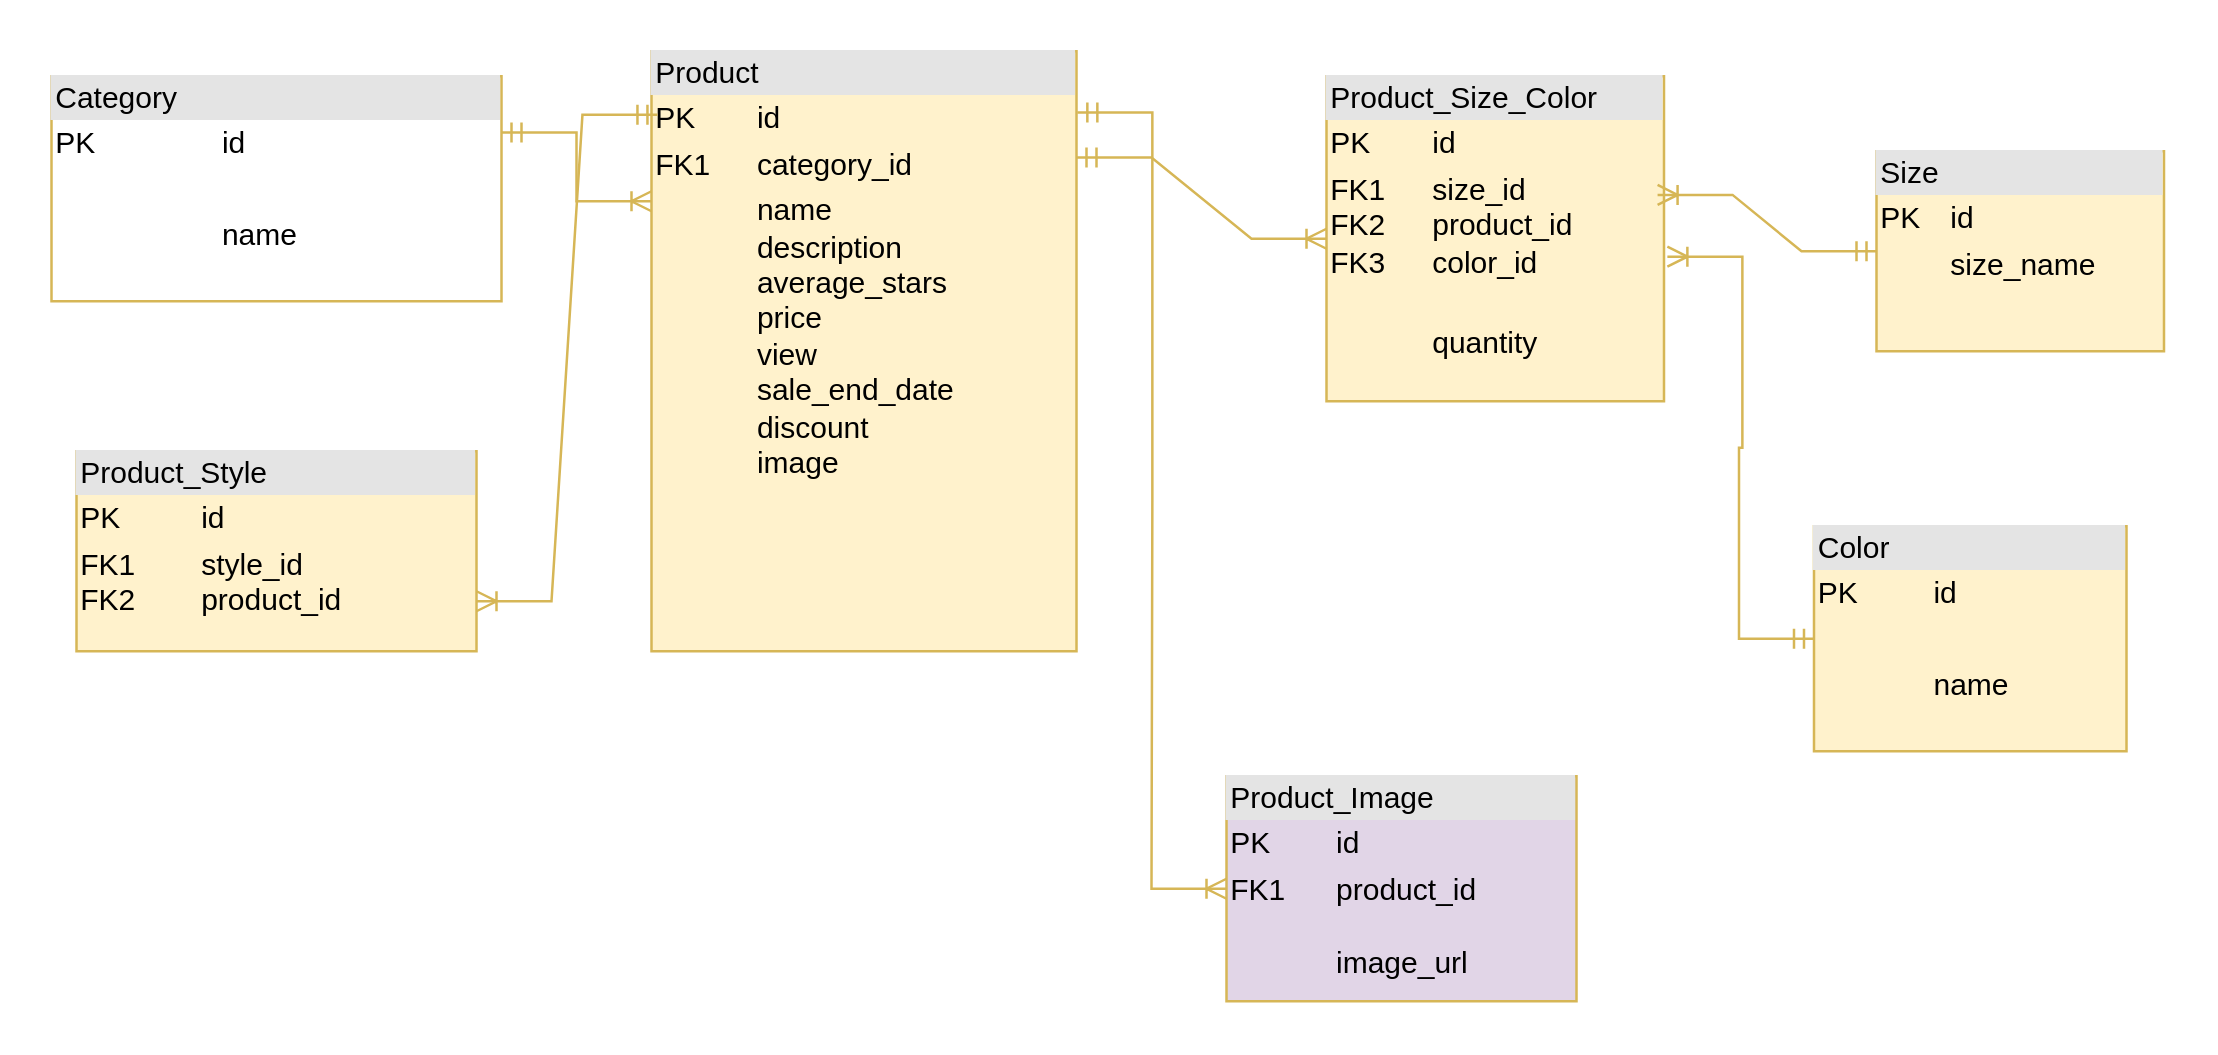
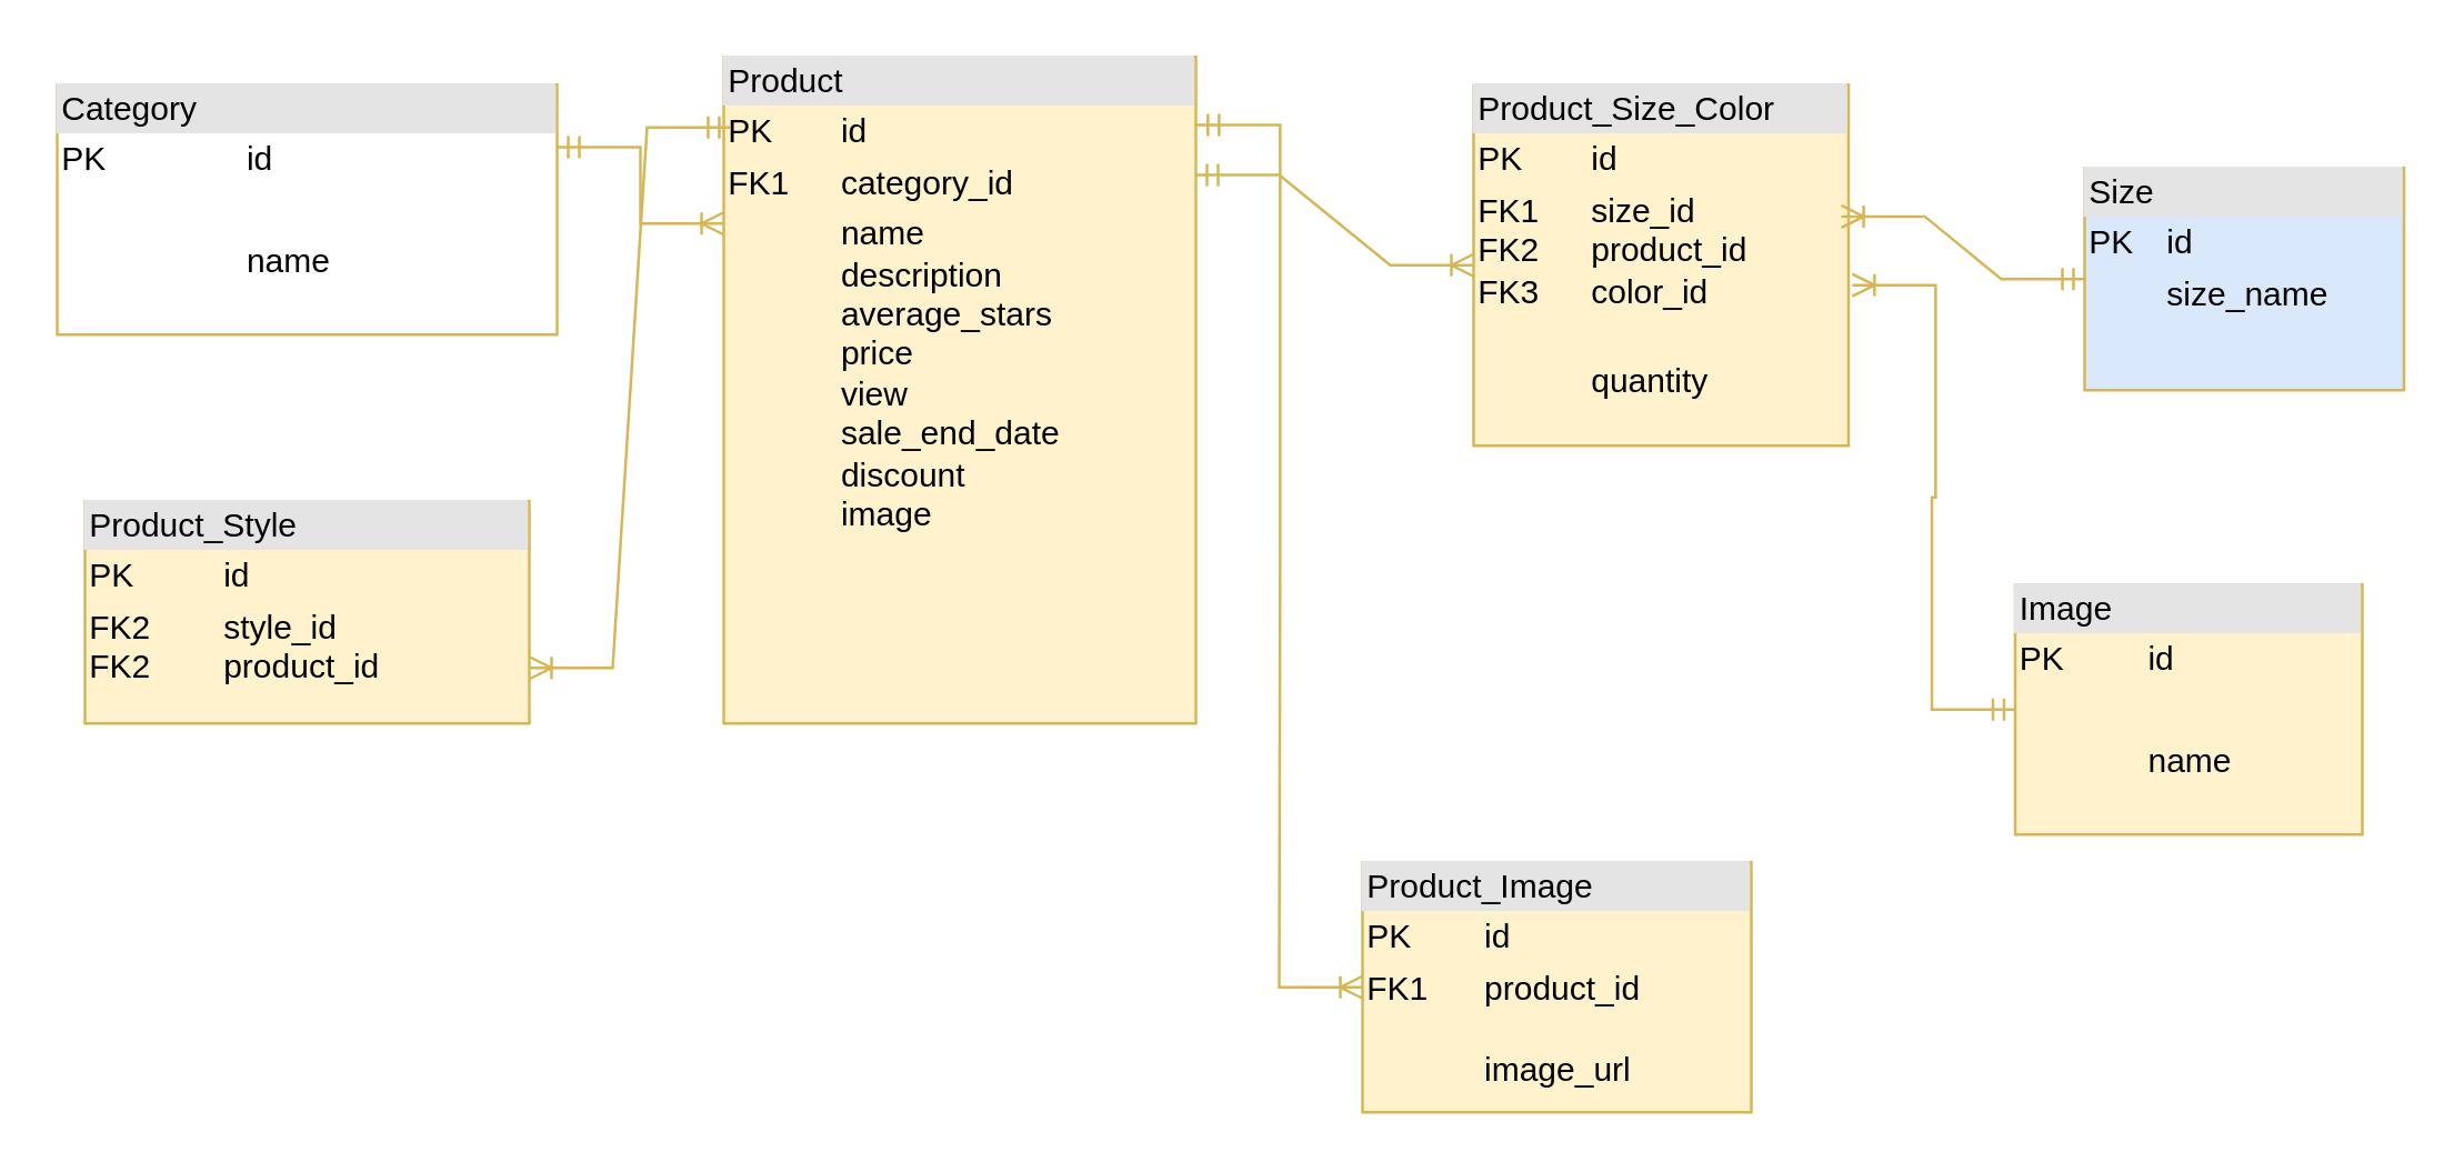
  <mxCell id="0" />
  <mxCell id="1" parent="0" />
  <mxCell id="2" value="&lt;div style=&quot;box-sizing:border-box;width:100%;background:#e4e4e4;padding:2px;&quot;&gt;Product&lt;/div&gt;&lt;table style=&quot;width:100%;font-size:1em;&quot; cellpadding=&quot;2&quot; cellspacing=&quot;0&quot;&gt;&lt;tbody&gt;&lt;tr&gt;&lt;td&gt;PK&lt;/td&gt;&lt;td&gt;id&lt;/td&gt;&lt;/tr&gt;&lt;tr&gt;&lt;td&gt;FK1&lt;br&gt;&lt;/td&gt;&lt;td&gt;category_id&lt;br&gt;&lt;/td&gt;&lt;/tr&gt;&lt;tr&gt;&lt;td&gt;&lt;/td&gt;&lt;td&gt;name&lt;br&gt;description&lt;br&gt;average_stars&lt;br&gt;price&lt;br&gt;view&lt;br&gt;sale_end_date&lt;br&gt;discount&lt;br&gt;image&lt;br&gt;&lt;br&gt;&lt;/td&gt;&lt;/tr&gt;&lt;/tbody&gt;&lt;/table&gt;" style="verticalAlign=top;align=left;overflow=fill;html=1;whiteSpace=wrap;fillColor=#fff2cc;strokeColor=#d6b656;" parent="1" vertex="1"><mxGeometry x="260" y="20" width="170" height="240" as="geometry" /></mxCell>
- <mxCell id="3" value="&lt;div style=&quot;box-sizing:border-box;width:100%;background:#e4e4e4;padding:2px;&quot;&gt;Color&lt;/div&gt;&lt;table style=&quot;width:100%;font-size:1em;&quot; cellpadding=&quot;2&quot; cellspacing=&quot;0&quot;&gt;&lt;tbody&gt;&lt;tr&gt;&lt;td&gt;PK&lt;/td&gt;&lt;td&gt;id&lt;/td&gt;&lt;/tr&gt;&lt;tr&gt;&lt;td&gt;&lt;br&gt;&lt;/td&gt;&lt;td&gt;&lt;br&gt;&lt;/td&gt;&lt;/tr&gt;&lt;tr&gt;&lt;td&gt;&lt;/td&gt;&lt;td&gt;name&lt;br&gt;&lt;br&gt;&lt;/td&gt;&lt;/tr&gt;&lt;/tbody&gt;&lt;/table&gt;" style="verticalAlign=top;align=left;overflow=fill;html=1;whiteSpace=wrap;fillColor=#fff2cc;strokeColor=#d6b656;" parent="1" vertex="1"><mxGeometry x="725" y="210" width="125" height="90" as="geometry" /></mxCell>
+ <mxCell id="3" value="&lt;div style=&quot;box-sizing:border-box;width:100%;background:#e4e4e4;padding:2px;&quot;&gt;Image&lt;/div&gt;&lt;table style=&quot;width:100%;font-size:1em;&quot; cellpadding=&quot;2&quot; cellspacing=&quot;0&quot;&gt;&lt;tbody&gt;&lt;tr&gt;&lt;td&gt;PK&lt;/td&gt;&lt;td&gt;id&lt;/td&gt;&lt;/tr&gt;&lt;tr&gt;&lt;td&gt;&lt;br&gt;&lt;/td&gt;&lt;td&gt;&lt;br&gt;&lt;/td&gt;&lt;/tr&gt;&lt;tr&gt;&lt;td&gt;&lt;/td&gt;&lt;td&gt;name&lt;br&gt;&lt;br&gt;&lt;/td&gt;&lt;/tr&gt;&lt;/tbody&gt;&lt;/table&gt;" style="verticalAlign=top;align=left;overflow=fill;html=1;whiteSpace=wrap;fillColor=#fff2cc;strokeColor=#d6b656;" parent="1" vertex="1"><mxGeometry x="725" y="210" width="125" height="90" as="geometry" /></mxCell>
  <mxCell id="4" value="&lt;div style=&quot;box-sizing:border-box;width:100%;background:#e4e4e4;padding:2px;&quot;&gt;Category&lt;/div&gt;&lt;table style=&quot;width:100%;font-size:1em;&quot; cellpadding=&quot;2&quot; cellspacing=&quot;0&quot;&gt;&lt;tbody&gt;&lt;tr&gt;&lt;td&gt;PK&lt;/td&gt;&lt;td&gt;id&lt;/td&gt;&lt;/tr&gt;&lt;tr&gt;&lt;td&gt;&lt;br&gt;&lt;/td&gt;&lt;td&gt;&lt;br&gt;&lt;/td&gt;&lt;/tr&gt;&lt;tr&gt;&lt;td&gt;&lt;/td&gt;&lt;td&gt;name&lt;/td&gt;&lt;/tr&gt;&lt;/tbody&gt;&lt;/table&gt;" style="verticalAlign=top;align=left;overflow=fill;html=1;whiteSpace=wrap;fillColor=#ffffff;strokeColor=#d6b656;" parent="1" vertex="1"><mxGeometry x="20" y="30" width="180" height="90" as="geometry" /></mxCell>
- <mxCell id="5" value="&lt;div style=&quot;box-sizing:border-box;width:100%;background:#e4e4e4;padding:2px;&quot;&gt;Size&lt;/div&gt;&lt;table style=&quot;width:100%;font-size:1em;&quot; cellpadding=&quot;2&quot; cellspacing=&quot;0&quot;&gt;&lt;tbody&gt;&lt;tr&gt;&lt;td&gt;PK&lt;/td&gt;&lt;td&gt;id&lt;/td&gt;&lt;/tr&gt;&lt;tr&gt;&lt;td&gt;&lt;/td&gt;&lt;td&gt;size_name&lt;/td&gt;&lt;/tr&gt;&lt;/tbody&gt;&lt;/table&gt;" style="verticalAlign=top;align=left;overflow=fill;html=1;whiteSpace=wrap;fillColor=#fff2cc;strokeColor=#d6b656;" parent="1" vertex="1"><mxGeometry x="750" y="60" width="115" height="80" as="geometry" /></mxCell>
- <mxCell id="6" value="&lt;div style=&quot;box-sizing:border-box;width:100%;background:#e4e4e4;padding:2px;&quot;&gt;Product_Style&lt;/div&gt;&lt;table style=&quot;width:100%;font-size:1em;&quot; cellpadding=&quot;2&quot; cellspacing=&quot;0&quot;&gt;&lt;tbody&gt;&lt;tr&gt;&lt;td&gt;PK&lt;/td&gt;&lt;td&gt;id&lt;/td&gt;&lt;/tr&gt;&lt;tr&gt;&lt;td&gt;FK1&lt;br&gt;FK2&lt;br&gt;&lt;br&gt;&lt;/td&gt;&lt;td&gt;style_id&lt;br&gt;product_id&lt;br&gt;&lt;br&gt;&lt;/td&gt;&lt;/tr&gt;&lt;tr&gt;&lt;td&gt;&lt;/td&gt;&lt;td&gt;&lt;br&gt;&lt;br&gt;&lt;br&gt;&lt;br&gt;&lt;/td&gt;&lt;/tr&gt;&lt;/tbody&gt;&lt;/table&gt;" style="verticalAlign=top;align=left;overflow=fill;html=1;whiteSpace=wrap;fillColor=#fff2cc;strokeColor=#d6b656;" parent="1" vertex="1"><mxGeometry x="30" y="180" width="160" height="80" as="geometry" /></mxCell>
+ <mxCell id="5" value="&lt;div style=&quot;box-sizing:border-box;width:100%;background:#e4e4e4;padding:2px;&quot;&gt;Size&lt;/div&gt;&lt;table style=&quot;width:100%;font-size:1em;&quot; cellpadding=&quot;2&quot; cellspacing=&quot;0&quot;&gt;&lt;tbody&gt;&lt;tr&gt;&lt;td&gt;PK&lt;/td&gt;&lt;td&gt;id&lt;/td&gt;&lt;/tr&gt;&lt;tr&gt;&lt;td&gt;&lt;/td&gt;&lt;td&gt;size_name&lt;/td&gt;&lt;/tr&gt;&lt;/tbody&gt;&lt;/table&gt;" style="verticalAlign=top;align=left;overflow=fill;html=1;whiteSpace=wrap;fillColor=#dae8fc;strokeColor=#d6b656;" parent="1" vertex="1"><mxGeometry x="750" y="60" width="115" height="80" as="geometry" /></mxCell>
+ <mxCell id="6" value="&lt;div style=&quot;box-sizing:border-box;width:100%;background:#e4e4e4;padding:2px;&quot;&gt;Product_Style&lt;/div&gt;&lt;table style=&quot;width:100%;font-size:1em;&quot; cellpadding=&quot;2&quot; cellspacing=&quot;0&quot;&gt;&lt;tbody&gt;&lt;tr&gt;&lt;td&gt;PK&lt;/td&gt;&lt;td&gt;id&lt;/td&gt;&lt;/tr&gt;&lt;tr&gt;&lt;td&gt;FK2&lt;br&gt;FK2&lt;br&gt;&lt;br&gt;&lt;/td&gt;&lt;td&gt;style_id&lt;br&gt;product_id&lt;br&gt;&lt;br&gt;&lt;/td&gt;&lt;/tr&gt;&lt;tr&gt;&lt;td&gt;&lt;/td&gt;&lt;td&gt;&lt;br&gt;&lt;br&gt;&lt;br&gt;&lt;br&gt;&lt;/td&gt;&lt;/tr&gt;&lt;/tbody&gt;&lt;/table&gt;" style="verticalAlign=top;align=left;overflow=fill;html=1;whiteSpace=wrap;fillColor=#fff2cc;strokeColor=#d6b656;" parent="1" vertex="1"><mxGeometry x="30" y="180" width="160" height="80" as="geometry" /></mxCell>
  <mxCell id="7" value="&lt;div style=&quot;box-sizing:border-box;width:100%;background:#e4e4e4;padding:2px;&quot;&gt;Product_Size_Color&lt;/div&gt;&lt;table style=&quot;width:100%;font-size:1em;&quot; cellpadding=&quot;2&quot; cellspacing=&quot;0&quot;&gt;&lt;tbody&gt;&lt;tr&gt;&lt;td&gt;PK&lt;/td&gt;&lt;td&gt;id&lt;/td&gt;&lt;/tr&gt;&lt;tr&gt;&lt;td&gt;FK1&lt;br&gt;FK2&lt;br&gt;FK3&lt;br&gt;&lt;br&gt;&lt;/td&gt;&lt;td&gt;size_id&lt;br&gt;product_id&lt;br&gt;color_id&lt;br&gt;&lt;br&gt;&lt;/td&gt;&lt;/tr&gt;&lt;tr&gt;&lt;td&gt;&lt;/td&gt;&lt;td&gt;quantity&lt;br&gt;&lt;br&gt;&lt;br&gt;&lt;br&gt;&lt;/td&gt;&lt;/tr&gt;&lt;/tbody&gt;&lt;/table&gt;" style="verticalAlign=top;align=left;overflow=fill;html=1;whiteSpace=wrap;fillColor=#fff2cc;strokeColor=#d6b656;" parent="1" vertex="1"><mxGeometry x="530" y="30" width="135" height="130" as="geometry" /></mxCell>
- <mxCell id="8" value="&lt;div style=&quot;box-sizing:border-box;width:100%;background:#e4e4e4;padding:2px;&quot;&gt;Product_Image&lt;/div&gt;&lt;table style=&quot;width:100%;font-size:1em;&quot; cellpadding=&quot;2&quot; cellspacing=&quot;0&quot;&gt;&lt;tbody&gt;&lt;tr&gt;&lt;td&gt;PK&lt;/td&gt;&lt;td&gt;id&lt;/td&gt;&lt;/tr&gt;&lt;tr&gt;&lt;td&gt;FK1&lt;br&gt;&lt;br&gt;&lt;br&gt;&lt;/td&gt;&lt;td&gt;product_id&lt;br&gt;&lt;br&gt;image_url&lt;br&gt;&lt;/td&gt;&lt;/tr&gt;&lt;tr&gt;&lt;td&gt;&lt;/td&gt;&lt;td&gt;&lt;br&gt;&lt;br&gt;&lt;br&gt;&lt;br&gt;&lt;/td&gt;&lt;/tr&gt;&lt;/tbody&gt;&lt;/table&gt;" style="verticalAlign=top;align=left;overflow=fill;html=1;whiteSpace=wrap;fillColor=#e1d5e7;strokeColor=#d6b656;" parent="1" vertex="1"><mxGeometry x="490" y="310" width="140" height="90" as="geometry" /></mxCell>
+ <mxCell id="8" value="&lt;div style=&quot;box-sizing:border-box;width:100%;background:#e4e4e4;padding:2px;&quot;&gt;Product_Image&lt;/div&gt;&lt;table style=&quot;width:100%;font-size:1em;&quot; cellpadding=&quot;2&quot; cellspacing=&quot;0&quot;&gt;&lt;tbody&gt;&lt;tr&gt;&lt;td&gt;PK&lt;/td&gt;&lt;td&gt;id&lt;/td&gt;&lt;/tr&gt;&lt;tr&gt;&lt;td&gt;FK1&lt;br&gt;&lt;br&gt;&lt;br&gt;&lt;/td&gt;&lt;td&gt;product_id&lt;br&gt;&lt;br&gt;image_url&lt;br&gt;&lt;/td&gt;&lt;/tr&gt;&lt;tr&gt;&lt;td&gt;&lt;/td&gt;&lt;td&gt;&lt;br&gt;&lt;br&gt;&lt;br&gt;&lt;br&gt;&lt;/td&gt;&lt;/tr&gt;&lt;/tbody&gt;&lt;/table&gt;" style="verticalAlign=top;align=left;overflow=fill;html=1;whiteSpace=wrap;fillColor=#fff2cc;strokeColor=#d6b656;" parent="1" vertex="1"><mxGeometry x="490" y="310" width="140" height="90" as="geometry" /></mxCell>
  <mxCell id="9" value="" style="edgeStyle=entityRelationEdgeStyle;fontSize=12;html=1;endArrow=ERoneToMany;startArrow=ERmandOne;rounded=0;exitX=1.002;exitY=0.102;exitDx=0;exitDy=0;entryX=0;entryY=0.5;entryDx=0;entryDy=0;exitPerimeter=0;fillColor=#fff2cc;strokeColor=#d6b656;" parent="1" target="8" edge="1" source="2"><mxGeometry width="100" height="100" relative="1" as="geometry"><mxPoint x="430" y="225.44" as="sourcePoint" /><mxPoint x="496.6" y="342.5" as="targetPoint" /></mxGeometry></mxCell>
  <mxCell id="10" value="" style="edgeStyle=entityRelationEdgeStyle;fontSize=12;html=1;endArrow=ERoneToMany;startArrow=ERmandOne;rounded=0;exitX=1;exitY=0.25;exitDx=0;exitDy=0;entryX=0;entryY=0.25;entryDx=0;entryDy=0;fillColor=#fff2cc;strokeColor=#d6b656;" parent="1" source="4" target="2" edge="1"><mxGeometry width="100" height="100" relative="1" as="geometry"><mxPoint x="130" y="290" as="sourcePoint" /><mxPoint x="230" y="190" as="targetPoint" /></mxGeometry></mxCell>
  <mxCell id="11" value="" style="edgeStyle=entityRelationEdgeStyle;fontSize=12;html=1;endArrow=ERoneToMany;startArrow=ERmandOne;rounded=0;entryX=0;entryY=0.5;entryDx=0;entryDy=0;exitX=1;exitY=0.177;exitDx=0;exitDy=0;exitPerimeter=0;fillColor=#fff2cc;strokeColor=#d6b656;" parent="1" source="2" target="7" edge="1"><mxGeometry width="100" height="100" relative="1" as="geometry"><mxPoint x="410" y="200" as="sourcePoint" /><mxPoint x="510" y="100" as="targetPoint" /></mxGeometry></mxCell>
  <mxCell id="12" value="" style="edgeStyle=entityRelationEdgeStyle;fontSize=12;html=1;endArrow=ERoneToMany;startArrow=ERmandOne;rounded=0;entryX=0.981;entryY=0.365;entryDx=0;entryDy=0;exitX=0;exitY=0.5;exitDx=0;exitDy=0;fillColor=#fff2cc;strokeColor=#d6b656;entryPerimeter=0;" parent="1" source="5" target="7" edge="1"><mxGeometry width="100" height="100" relative="1" as="geometry"><mxPoint x="440" y="72" as="sourcePoint" /><mxPoint x="540" y="73" as="targetPoint" /></mxGeometry></mxCell>
  <mxCell id="13" value="" style="edgeStyle=entityRelationEdgeStyle;fontSize=12;html=1;endArrow=ERoneToMany;startArrow=ERmandOne;rounded=0;exitX=0;exitY=0.5;exitDx=0;exitDy=0;fillColor=#fff2cc;strokeColor=#d6b656;entryX=1.01;entryY=0.555;entryDx=0;entryDy=0;entryPerimeter=0;" parent="1" source="3" target="7" edge="1"><mxGeometry width="100" height="100" relative="1" as="geometry"><mxPoint x="410" y="200" as="sourcePoint" /><mxPoint x="510" y="100" as="targetPoint" /><Array as="points"><mxPoint x="680" y="100" /></Array></mxGeometry></mxCell>
  <mxCell id="14" value="" style="edgeStyle=entityRelationEdgeStyle;fontSize=12;html=1;endArrow=ERoneToMany;startArrow=ERmandOne;rounded=0;entryX=1;entryY=0.75;entryDx=0;entryDy=0;fillColor=#fff2cc;strokeColor=#d6b656;exitX=0.014;exitY=0.106;exitDx=0;exitDy=0;exitPerimeter=0;" parent="1" source="2" target="6" edge="1"><mxGeometry width="100" height="100" relative="1" as="geometry"><mxPoint x="130" y="190" as="sourcePoint" /><mxPoint x="190" y="170" as="targetPoint" /></mxGeometry></mxCell>
